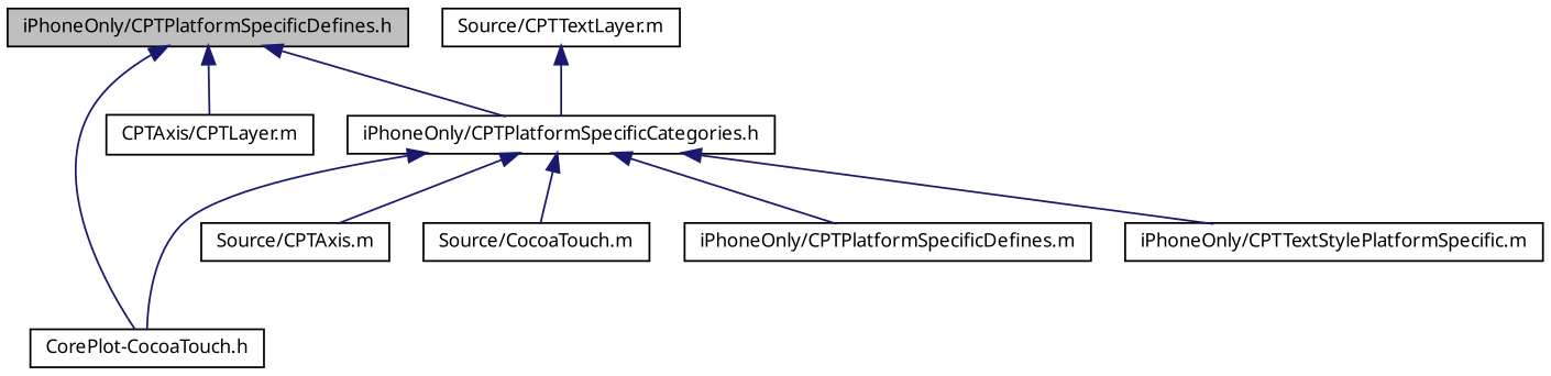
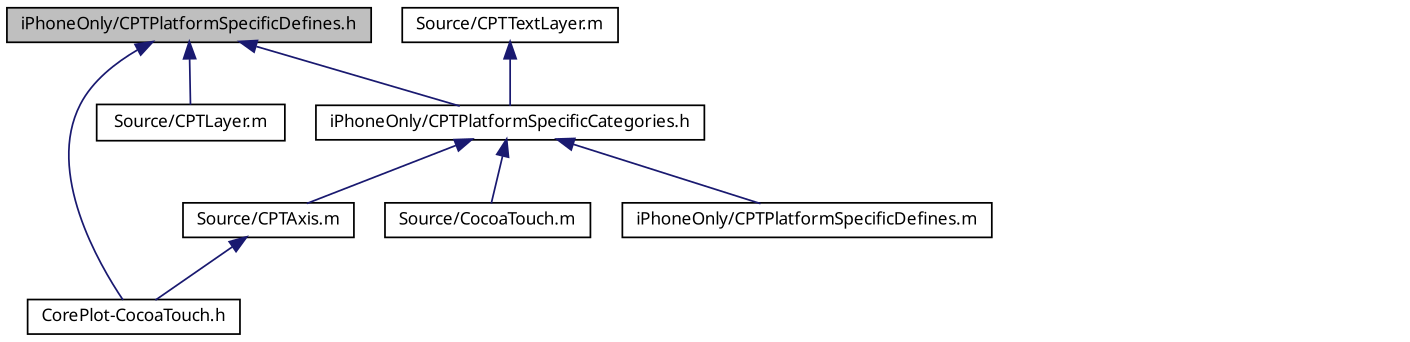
  digraph {
    node [color=black fontname="Lucinda Grande" fontsize=10 shape=record]
    edge [color=midnightblue dir=back fontname="Lucinda Grande" fontsize=10 labelfontname="Lucinda Grande" labelfontsize=10 style=solid]
    n1 [fillcolor=grey75 fontcolor=black height=0.2 label="iPhoneOnly/CPTPlatformSpecificDefines.h" style=filled width=0.4]
    n2 [height=0.2 label="CorePlot-CocoaTouch.h" width=0.4]
-   n3 [height=0.2 label="CPTAxis/CPTLayer.m" width=0.4]
+   n3 [height=0.2 label="Source/CPTLayer.m" width=0.4]
    n4 [height=0.2 label="iPhoneOnly/CPTPlatformSpecificCategories.h" width=0.4]
    n5 [height=0.2 label="Source/CPTAxis.m" width=0.4]
    n6 [height=0.2 label="Source/CocoaTouch.m" width=0.4]
    n7 [height=0.2 label="iPhoneOnly/CPTPlatformSpecificDefines.m" width=0.4]
-   n8 [height=0.2 label="iPhoneOnly/CPTTextStylePlatformSpecific.m" width=0.4]
    n9 [height=0.2 label="Source/CPTTextLayer.m" width=0.4]
    n1 -> n2
    n1 -> n3
    n1 -> n4
-   n4 -> n2
+   n5 -> n2
    n4 -> n5
    n4 -> n6
    n4 -> n7
-   n4 -> n8
    n9 -> n4
  }
